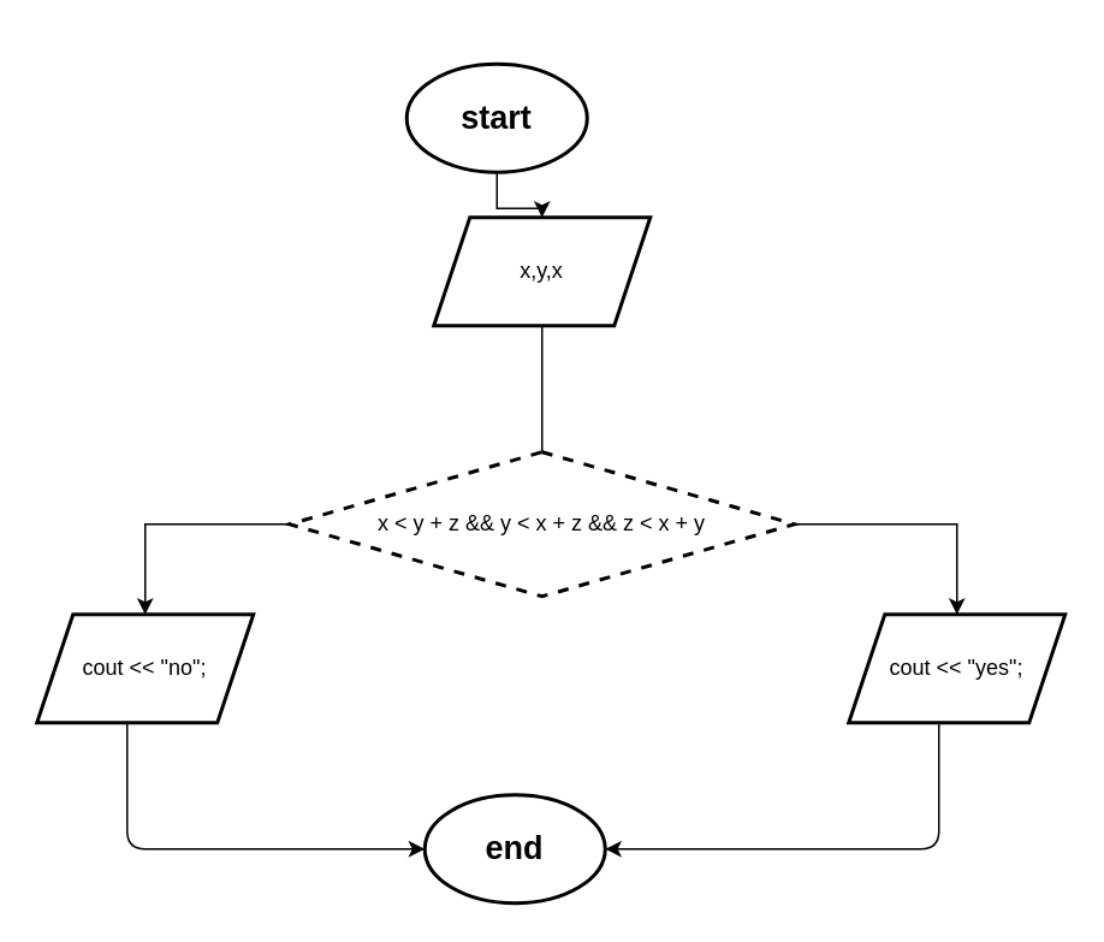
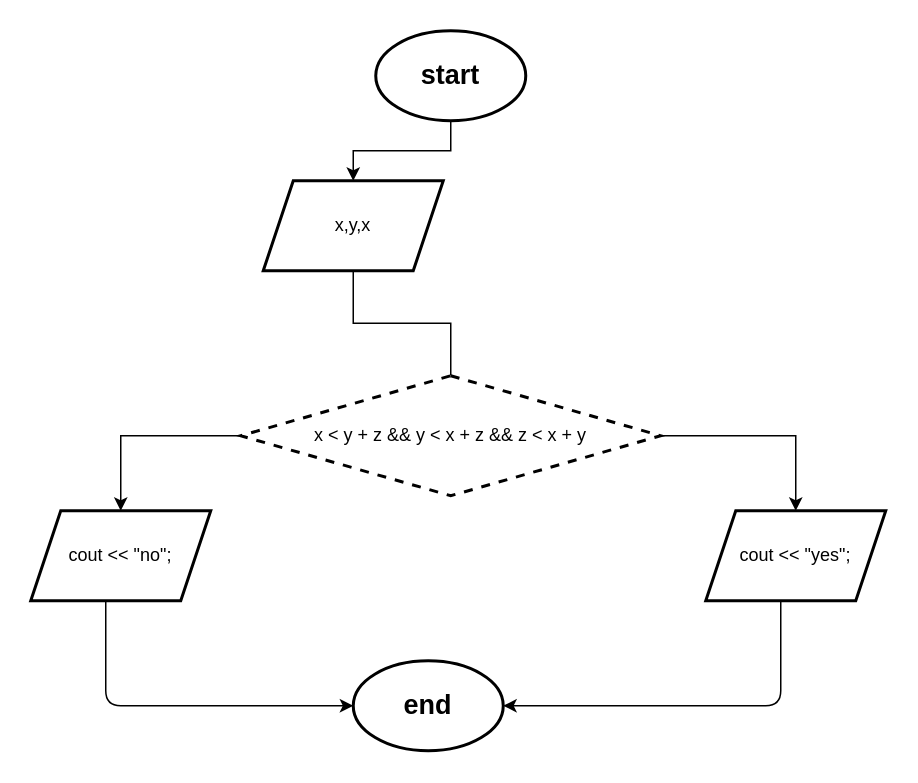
  <mxCell id="0" />
  <mxCell id="1" parent="0" />
  <mxCell id="2" value="" style="edgeStyle=segmentEdgeStyle;endArrow=classic;html=1;entryX=1;entryY=0.5;entryDx=0;entryDy=0;entryPerimeter=0;" edge="1" parent="1" target="13"><mxGeometry width="50" height="50" relative="1" as="geometry"><mxPoint x="555" y="390" as="sourcePoint" /><mxPoint x="505" y="580" as="targetPoint" /><Array as="points"><mxPoint x="520" y="390" /><mxPoint x="520" y="470" /></Array></mxGeometry></mxCell>
  <mxCell id="3" value="" style="edgeStyle=segmentEdgeStyle;endArrow=classic;html=1;entryX=0;entryY=0.5;entryDx=0;entryDy=0;entryPerimeter=0;" edge="1" parent="1" target="13"><mxGeometry width="50" height="50" relative="1" as="geometry"><mxPoint x="110" y="390" as="sourcePoint" /><mxPoint x="70" y="580" as="targetPoint" /><Array as="points"><mxPoint x="70" y="390" /><mxPoint x="70" y="470" /></Array></mxGeometry></mxCell>
  <mxCell id="4" value="" style="edgeStyle=orthogonalEdgeStyle;rounded=0;orthogonalLoop=1;jettySize=auto;html=1;" edge="1" parent="1" source="5" target="7"><mxGeometry relative="1" as="geometry" /></mxCell>
- <mxCell id="5" value="&lt;h2&gt;start&lt;/h2&gt;" style="strokeWidth=2;html=1;shape=mxgraph.flowchart.start_1;whiteSpace=wrap;" vertex="1" parent="1"><mxGeometry x="225" y="35" width="100" height="60" as="geometry" /></mxCell>
+ <mxCell id="5" value="&lt;h2&gt;start&lt;/h2&gt;" style="strokeWidth=2;html=1;shape=mxgraph.flowchart.start_1;whiteSpace=wrap;" vertex="1" parent="1"><mxGeometry x="250" y="20" width="100" height="60" as="geometry" /></mxCell>
  <mxCell id="6" value="" style="edgeStyle=orthogonalEdgeStyle;rounded=0;orthogonalLoop=1;jettySize=auto;html=1;endArrow=none;" edge="1" parent="1" source="7" target="10"><mxGeometry relative="1" as="geometry" /></mxCell>
- <mxCell id="7" value="x,y,x" style="shape=parallelogram;perimeter=parallelogramPerimeter;whiteSpace=wrap;html=1;fixedSize=1;strokeWidth=2;" vertex="1" parent="1"><mxGeometry x="240" y="120" width="120" height="60" as="geometry" /></mxCell>
+ <mxCell id="7" value="x,y,x" style="shape=parallelogram;perimeter=parallelogramPerimeter;whiteSpace=wrap;html=1;fixedSize=1;strokeWidth=2;" vertex="1" parent="1"><mxGeometry x="175" y="120" width="120" height="60" as="geometry" /></mxCell>
  <mxCell id="8" value="" style="edgeStyle=orthogonalEdgeStyle;rounded=0;orthogonalLoop=1;jettySize=auto;html=1;" edge="1" parent="1" source="10" target="11"><mxGeometry relative="1" as="geometry" /></mxCell>
  <mxCell id="9" value="" style="edgeStyle=orthogonalEdgeStyle;rounded=0;orthogonalLoop=1;jettySize=auto;html=1;" edge="1" parent="1" source="10" target="12"><mxGeometry relative="1" as="geometry" /></mxCell>
  <mxCell id="10" value="x &amp;lt; y + z &amp;amp;&amp;amp; y &amp;lt; x + z &amp;amp;&amp;amp; z &amp;lt; x + y" style="rhombus;whiteSpace=wrap;html=1;strokeWidth=2;dashed=1;" vertex="1" parent="1"><mxGeometry x="160" y="250" width="280" height="80" as="geometry" /></mxCell>
  <mxCell id="11" value="cout &amp;lt;&amp;lt; &quot;yes&quot;;" style="shape=parallelogram;perimeter=parallelogramPerimeter;whiteSpace=wrap;html=1;fixedSize=1;strokeWidth=2;" vertex="1" parent="1"><mxGeometry x="470" y="340" width="120" height="60" as="geometry" /></mxCell>
  <mxCell id="12" value="cout &amp;lt;&amp;lt; &quot;no&quot;;" style="shape=parallelogram;perimeter=parallelogramPerimeter;whiteSpace=wrap;html=1;fixedSize=1;strokeWidth=2;" vertex="1" parent="1"><mxGeometry x="20" y="340" width="120" height="60" as="geometry" /></mxCell>
  <mxCell id="13" value="&lt;h2&gt;end&lt;/h2&gt;" style="strokeWidth=2;html=1;shape=mxgraph.flowchart.start_1;whiteSpace=wrap;" vertex="1" parent="1"><mxGeometry x="235" y="440" width="100" height="60" as="geometry" /></mxCell>
